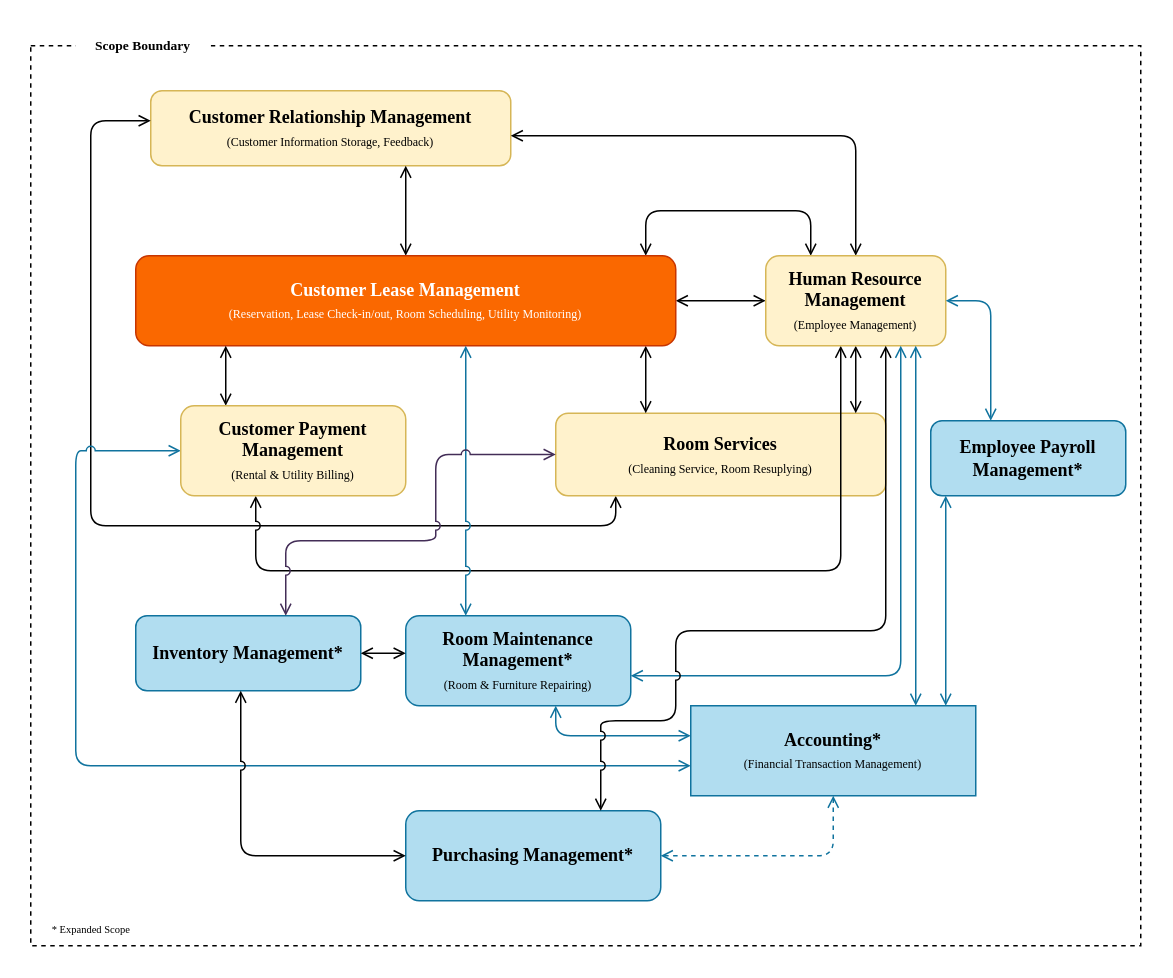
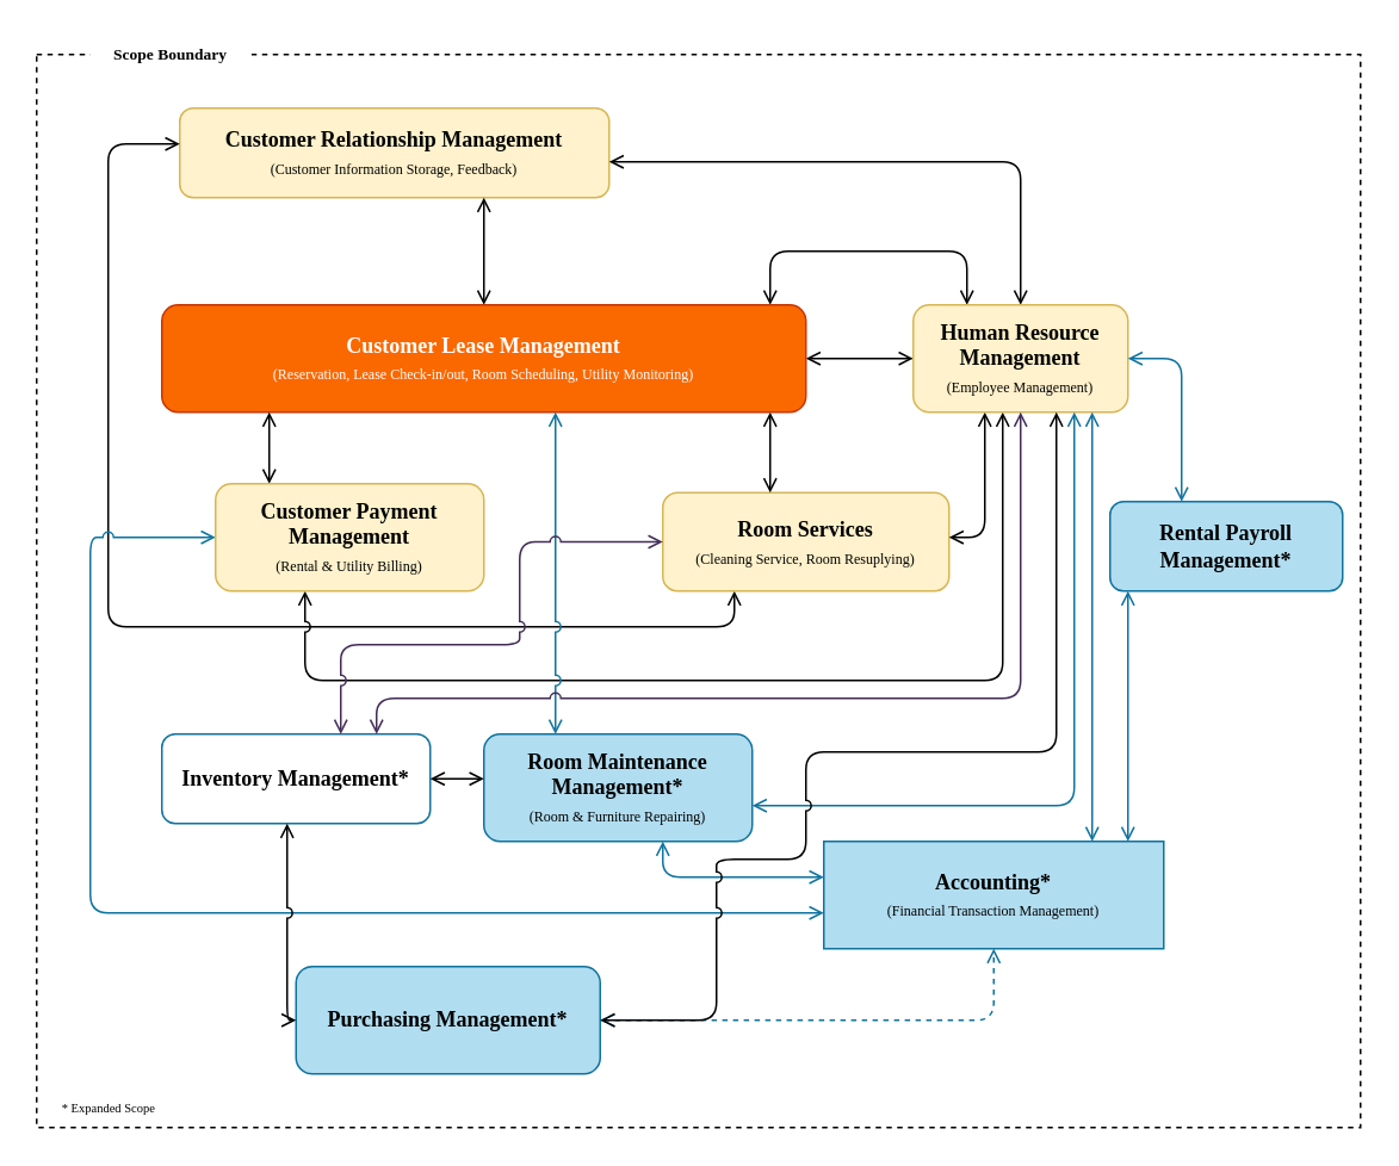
  <mxCell id="0" />
  <mxCell id="1" parent="0" />
  <mxCell id="2" value="" style="rounded=0;whiteSpace=wrap;html=1;fillColor=none;dashed=1;fontFamily=Google Sans;" parent="1" vertex="1"><mxGeometry x="20" y="30" width="740" height="600" as="geometry" /></mxCell>
  <mxCell id="3" value="&lt;b&gt;Customer Relationship Management&lt;/b&gt;&lt;br&gt;&lt;font style=&quot;font-size: 8px&quot;&gt;(Customer Information Storage, Feedback)&lt;/font&gt;" style="rounded=1;whiteSpace=wrap;html=1;fontFamily=Google Sans;fillColor=#fff2cc;strokeColor=#d6b656;" parent="1" vertex="1"><mxGeometry x="100" y="60" width="240" height="50" as="geometry" /></mxCell>
  <mxCell id="4" style="edgeStyle=orthogonalEdgeStyle;rounded=1;orthogonalLoop=1;jettySize=auto;html=1;startArrow=open;startFill=0;endArrow=open;endFill=0;jumpStyle=arc;fontFamily=Google Sans;" parent="1" source="5" target="3" edge="1"><mxGeometry relative="1" as="geometry"><Array as="points"><mxPoint x="410" y="350" /><mxPoint x="60" y="350" /><mxPoint x="60" y="80" /></Array></mxGeometry></mxCell>
- <mxCell id="5" value="&lt;b&gt;Room Services&lt;/b&gt;&lt;br&gt;&lt;font style=&quot;font-size: 8px&quot;&gt;(Cleaning Service, Room Resuplying)&lt;/font&gt;" style="rounded=1;whiteSpace=wrap;html=1;fontFamily=Google Sans;fillColor=#fff2cc;strokeColor=#d6b656;" parent="1" vertex="1"><mxGeometry x="370" y="275" width="220" height="55" as="geometry" /></mxCell>
+ <mxCell id="5" value="&lt;b&gt;Room Services&lt;/b&gt;&lt;br&gt;&lt;font style=&quot;font-size: 8px&quot;&gt;(Cleaning Service, Room Resuplying)&lt;/font&gt;" style="rounded=1;whiteSpace=wrap;html=1;fontFamily=Google Sans;fillColor=#fff2cc;strokeColor=#d6b656;" parent="1" vertex="1"><mxGeometry x="370" y="275" width="160" height="55" as="geometry" /></mxCell>
  <mxCell id="6" style="edgeStyle=orthogonalEdgeStyle;rounded=0;orthogonalLoop=1;jettySize=auto;html=1;startArrow=open;startFill=0;endArrow=open;endFill=0;fontFamily=Google Sans;" parent="1" source="14" target="5" edge="1"><mxGeometry relative="1" as="geometry"><Array as="points"><mxPoint x="430" y="260" /><mxPoint x="430" y="260" /></Array><mxPoint x="410" y="230" as="sourcePoint" /></mxGeometry></mxCell>
  <mxCell id="7" style="edgeStyle=orthogonalEdgeStyle;rounded=0;orthogonalLoop=1;jettySize=auto;html=1;startArrow=open;startFill=0;endArrow=open;endFill=0;fontFamily=Google Sans;" parent="1" source="12" target="14" edge="1"><mxGeometry relative="1" as="geometry"><mxPoint x="470.45" y="200" as="targetPoint" /></mxGeometry></mxCell>
  <mxCell id="8" style="edgeStyle=orthogonalEdgeStyle;rounded=1;orthogonalLoop=1;jettySize=auto;html=1;startArrow=open;startFill=0;endArrow=open;endFill=0;jumpStyle=arc;fontFamily=Google Sans;" parent="1" source="12" target="5" edge="1"><mxGeometry relative="1" as="geometry"><Array as="points"><mxPoint x="550" y="300" /></Array></mxGeometry></mxCell>
  <mxCell id="9" style="edgeStyle=orthogonalEdgeStyle;rounded=1;orthogonalLoop=1;jettySize=auto;html=1;startArrow=open;startFill=0;endArrow=open;endFill=0;jumpStyle=arc;fontFamily=Google Sans;" parent="1" source="12" target="14" edge="1"><mxGeometry relative="1" as="geometry"><Array as="points"><mxPoint x="540" y="140" /><mxPoint x="430" y="140" /></Array></mxGeometry></mxCell>
  <mxCell id="10" style="edgeStyle=orthogonalEdgeStyle;rounded=1;orthogonalLoop=1;jettySize=auto;html=1;startArrow=open;startFill=0;endArrow=open;endFill=0;jumpStyle=arc;fontFamily=Google Sans;" parent="1" source="12" target="17" edge="1"><mxGeometry relative="1" as="geometry"><Array as="points"><mxPoint x="560" y="380" /><mxPoint x="170" y="380" /></Array></mxGeometry></mxCell>
  <mxCell id="11" style="edgeStyle=orthogonalEdgeStyle;rounded=1;orthogonalLoop=1;jettySize=auto;html=1;startArrow=open;startFill=0;endArrow=open;endFill=0;jumpStyle=arc;fontFamily=Google Sans;" parent="1" source="12" target="3" edge="1"><mxGeometry relative="1" as="geometry"><Array as="points"><mxPoint x="570" y="90" /></Array></mxGeometry></mxCell>
  <mxCell id="12" value="Human Resource Management &lt;br&gt;&lt;span style=&quot;font-weight: normal&quot;&gt;&lt;font style=&quot;font-size: 8px&quot;&gt;(Employee Management)&lt;/font&gt;&lt;/span&gt;" style="rounded=1;whiteSpace=wrap;html=1;fontFamily=Google Sans;fontStyle=1;fillColor=#fff2cc;strokeColor=#d6b656;" parent="1" vertex="1"><mxGeometry x="510" y="170" width="120" height="60" as="geometry" /></mxCell>
  <mxCell id="13" style="edgeStyle=orthogonalEdgeStyle;rounded=0;orthogonalLoop=1;jettySize=auto;html=1;startArrow=open;startFill=0;endArrow=open;endFill=0;jumpStyle=arc;fontFamily=Google Sans;" parent="1" source="14" target="3" edge="1"><mxGeometry relative="1" as="geometry"><Array as="points"><mxPoint x="150" y="110" /></Array></mxGeometry></mxCell>
  <mxCell id="14" value="&lt;b&gt;Customer Lease Management&lt;/b&gt;&lt;br&gt;&lt;font style=&quot;font-size: 8px&quot;&gt;(Reservation, Lease Check-in/out,&amp;nbsp;&lt;span&gt;Room Scheduling, Utility Monitoring&lt;/span&gt;)&lt;/font&gt;" style="rounded=1;whiteSpace=wrap;html=1;fontFamily=Google Sans;fillColor=#fa6800;strokeColor=#C73500;fontColor=#ffffff;" parent="1" vertex="1"><mxGeometry x="90" y="170" width="360" height="60" as="geometry" /></mxCell>
  <mxCell id="15" style="edgeStyle=orthogonalEdgeStyle;rounded=0;orthogonalLoop=1;jettySize=auto;html=1;startArrow=open;startFill=0;endArrow=open;endFill=0;jumpStyle=arc;fontFamily=Google Sans;" parent="1" source="17" target="14" edge="1"><mxGeometry relative="1" as="geometry"><Array as="points"><mxPoint x="150" y="240" /><mxPoint x="150" y="240" /></Array></mxGeometry></mxCell>
  <mxCell id="16" style="edgeStyle=orthogonalEdgeStyle;rounded=1;orthogonalLoop=1;jettySize=auto;html=1;startArrow=open;startFill=0;endArrow=open;endFill=0;jumpStyle=arc;fontFamily=Google Sans;fillColor=#b1ddf0;strokeColor=#10739e;" parent="1" source="17" target="20" edge="1"><mxGeometry relative="1" as="geometry"><Array as="points"><mxPoint x="50" y="300" /><mxPoint x="50" y="510" /></Array></mxGeometry></mxCell>
  <mxCell id="17" value="&lt;b&gt;Customer Payment Management&lt;/b&gt;&lt;br&gt;&lt;font style=&quot;font-size: 8px&quot;&gt;(Rental &amp;amp; Utility Billing)&lt;/font&gt;" style="rounded=1;whiteSpace=wrap;html=1;fontFamily=Google Sans;fillColor=#fff2cc;strokeColor=#d6b656;" parent="1" vertex="1"><mxGeometry x="120" y="270" width="150" height="60" as="geometry" /></mxCell>
  <mxCell id="18" style="edgeStyle=orthogonalEdgeStyle;rounded=1;orthogonalLoop=1;jettySize=auto;html=1;startArrow=open;startFill=0;endArrow=open;endFill=0;jumpStyle=arc;fontFamily=Google Sans;fillColor=#b1ddf0;strokeColor=#10739e;" parent="1" source="20" target="12" edge="1"><mxGeometry relative="1" as="geometry"><Array as="points"><mxPoint x="610" y="330" /><mxPoint x="610" y="330" /></Array></mxGeometry></mxCell>
  <mxCell id="19" style="edgeStyle=orthogonalEdgeStyle;rounded=1;orthogonalLoop=1;jettySize=auto;html=1;startArrow=open;startFill=0;endArrow=open;endFill=0;fontFamily=Google Sans;fillColor=#b1ddf0;strokeColor=#10739e;" parent="1" source="20" target="22" edge="1"><mxGeometry relative="1" as="geometry"><Array as="points"><mxPoint x="630" y="360" /><mxPoint x="630" y="360" /></Array></mxGeometry></mxCell>
  <mxCell id="20" value="Accounting*&lt;br&gt;&lt;span style=&quot;font-weight: normal&quot;&gt;&lt;font style=&quot;font-size: 8px&quot;&gt;(Financial Transaction Management)&lt;/font&gt;&lt;/span&gt;" style="whiteSpace=wrap;html=1;fontFamily=Google Sans;fontStyle=1;fillColor=#b1ddf0;strokeColor=#10739e;rounded=0;" parent="1" vertex="1"><mxGeometry x="460" y="470" width="190" height="60" as="geometry" /></mxCell>
  <mxCell id="21" style="edgeStyle=orthogonalEdgeStyle;rounded=1;orthogonalLoop=1;jettySize=auto;html=1;startArrow=open;startFill=0;endArrow=open;endFill=0;jumpStyle=arc;fontFamily=Google Sans;fillColor=#b1ddf0;strokeColor=#10739e;" parent="1" source="22" target="12" edge="1"><mxGeometry relative="1" as="geometry"><Array as="points"><mxPoint x="660" y="200" /></Array></mxGeometry></mxCell>
- <mxCell id="22" value="Employee Payroll Management*" style="rounded=1;whiteSpace=wrap;html=1;fontFamily=Google Sans;fontStyle=1;fillColor=#b1ddf0;strokeColor=#10739e;" parent="1" vertex="1"><mxGeometry x="620" y="280" width="130" height="50" as="geometry" /></mxCell>
+ <mxCell id="22" value="Rental Payroll Management*" style="rounded=1;whiteSpace=wrap;html=1;fontFamily=Google Sans;fontStyle=1;fillColor=#b1ddf0;strokeColor=#10739e;" parent="1" vertex="1"><mxGeometry x="620" y="280" width="130" height="50" as="geometry" /></mxCell>
  <mxCell id="23" style="edgeStyle=orthogonalEdgeStyle;rounded=1;orthogonalLoop=1;jettySize=auto;html=1;startArrow=open;startFill=0;endArrow=open;endFill=0;jumpStyle=arc;fontFamily=Google Sans;fillColor=#b1ddf0;strokeColor=#10739e;" parent="1" source="25" edge="1"><mxGeometry relative="1" as="geometry"><Array as="points"><mxPoint x="310" y="320" /><mxPoint x="310" y="320" /></Array><mxPoint x="310" y="230" as="targetPoint" /></mxGeometry></mxCell>
  <mxCell id="24" style="edgeStyle=orthogonalEdgeStyle;rounded=1;jumpStyle=arc;orthogonalLoop=1;jettySize=auto;html=1;startArrow=open;startFill=0;endArrow=open;endFill=0;fontFamily=Google Sans;fillColor=#b1ddf0;strokeColor=#10739e;" parent="1" source="25" target="20" edge="1"><mxGeometry relative="1" as="geometry"><Array as="points"><mxPoint x="370" y="490" /></Array></mxGeometry></mxCell>
  <mxCell id="25" value="Room Maintenance Management*&lt;br&gt;&lt;font style=&quot;font-size: 8px ; font-weight: normal&quot;&gt;(Room &amp;amp; Furniture Repairing)&lt;/font&gt;" style="rounded=1;whiteSpace=wrap;html=1;fontFamily=Google Sans;fontStyle=1;fillColor=#b1ddf0;strokeColor=#10739e;" parent="1" vertex="1"><mxGeometry x="270" y="410" width="150" height="60" as="geometry" /></mxCell>
  <mxCell id="26" style="edgeStyle=orthogonalEdgeStyle;rounded=1;orthogonalLoop=1;jettySize=auto;html=1;startArrow=open;startFill=0;endArrow=open;endFill=0;jumpStyle=arc;fontFamily=Google Sans;fillColor=#b1ddf0;strokeColor=#10739e;" parent="1" source="25" target="12" edge="1"><mxGeometry relative="1" as="geometry"><mxPoint x="590.333" y="470" as="sourcePoint" /><mxPoint x="590.333" y="240" as="targetPoint" /><Array as="points"><mxPoint x="600" y="450" /></Array></mxGeometry></mxCell>
  <mxCell id="27" value="Scope Boundary" style="text;html=1;strokeColor=none;fillColor=#ffffff;align=center;verticalAlign=middle;whiteSpace=wrap;rounded=0;fontFamily=Roboto Mono;fontSize=9;fontStyle=1" parent="1" vertex="1"><mxGeometry x="50" y="20" width="90" height="20" as="geometry" /></mxCell>
  <mxCell id="28" value="* Expanded Scope" style="text;html=1;align=center;verticalAlign=middle;resizable=0;points=[];autosize=1;fontSize=7;fontFamily=Roboto Mono;" parent="1" vertex="1"><mxGeometry x="20" y="615" width="80" height="10" as="geometry" /></mxCell>
- <mxCell id="29" value="Inventory Management*" style="rounded=1;whiteSpace=wrap;html=1;fontFamily=Google Sans;fontStyle=1;fillColor=#b1ddf0;strokeColor=#10739e;" parent="1" vertex="1"><mxGeometry x="90" y="410" width="150" height="50" as="geometry" /></mxCell>
+ <mxCell id="29" value="Inventory Management*" style="rounded=1;whiteSpace=wrap;html=1;fontFamily=Google Sans;fontStyle=1;fillColor=#ffffff;strokeColor=#10739e;" parent="1" vertex="1"><mxGeometry x="90" y="410" width="150" height="50" as="geometry" /></mxCell>
+ <mxCell id="30" style="edgeStyle=orthogonalEdgeStyle;rounded=1;orthogonalLoop=1;jettySize=auto;html=1;startArrow=open;startFill=0;endArrow=open;endFill=0;jumpStyle=arc;fontFamily=Google Sans;fillColor=#76608a;strokeColor=#432D57;" parent="1" source="12" target="29" edge="1"><mxGeometry relative="1" as="geometry"><Array as="points"><mxPoint x="570" y="390" /><mxPoint x="210" y="390" /></Array><mxPoint x="570" y="240" as="sourcePoint" /><mxPoint x="205" y="340" as="targetPoint" /></mxGeometry></mxCell>
  <mxCell id="31" style="edgeStyle=orthogonalEdgeStyle;rounded=1;orthogonalLoop=1;jettySize=auto;html=1;startArrow=open;startFill=0;endArrow=open;endFill=0;jumpStyle=arc;fontFamily=Google Sans;fillColor=#76608a;strokeColor=#432D57;" parent="1" source="5" target="29" edge="1"><mxGeometry relative="1" as="geometry"><Array as="points"><mxPoint x="290" y="302" /><mxPoint x="290" y="360" /><mxPoint x="190" y="360" /></Array><mxPoint x="270" y="340" as="sourcePoint" /><mxPoint x="250" y="410" as="targetPoint" /></mxGeometry></mxCell>
  <mxCell id="32" style="edgeStyle=orthogonalEdgeStyle;rounded=1;orthogonalLoop=1;jettySize=auto;html=1;startArrow=open;startFill=0;endArrow=open;endFill=0;jumpStyle=arc;fontFamily=Google Sans;" parent="1" source="25" target="29" edge="1"><mxGeometry relative="1" as="geometry"><Array as="points"><mxPoint x="260" y="435" /><mxPoint x="260" y="435" /></Array><mxPoint x="239.999" y="460" as="sourcePoint" /><mxPoint x="219.97" y="530" as="targetPoint" /></mxGeometry></mxCell>
- <mxCell id="33" value="Purchasing Management*" style="rounded=1;whiteSpace=wrap;html=1;fontFamily=Google Sans;fontStyle=1;fillColor=#b1ddf0;strokeColor=#10739e;" parent="1" vertex="1"><mxGeometry x="270" y="540" width="170" height="60" as="geometry" /></mxCell>
+ <mxCell id="33" value="Purchasing Management*" style="rounded=1;whiteSpace=wrap;html=1;fontFamily=Google Sans;fontStyle=1;fillColor=#b1ddf0;strokeColor=#10739e;" parent="1" vertex="1"><mxGeometry x="165" y="540" width="170" height="60" as="geometry" /></mxCell>
  <mxCell id="34" style="edgeStyle=orthogonalEdgeStyle;rounded=1;jumpStyle=arc;orthogonalLoop=1;jettySize=auto;html=1;startArrow=open;startFill=0;endArrow=open;endFill=0;fontFamily=Google Sans;fillColor=#b1ddf0;strokeColor=#10739e;dashed=1;" parent="1" source="33" target="20" edge="1"><mxGeometry relative="1" as="geometry"><Array as="points"><mxPoint x="555" y="570" /></Array><mxPoint x="500.004" y="580" as="sourcePoint" /><mxPoint x="589.97" y="600" as="targetPoint" /></mxGeometry></mxCell>
  <mxCell id="35" style="edgeStyle=orthogonalEdgeStyle;rounded=1;orthogonalLoop=1;jettySize=auto;html=1;startArrow=open;startFill=0;endArrow=open;endFill=0;jumpStyle=arc;fontFamily=Google Sans;" parent="1" source="33" target="29" edge="1"><mxGeometry relative="1" as="geometry"><Array as="points"><mxPoint x="160" y="570" /></Array><mxPoint x="280" y="445" as="sourcePoint" /><mxPoint x="250" y="445" as="targetPoint" /></mxGeometry></mxCell>
  <mxCell id="36" style="edgeStyle=orthogonalEdgeStyle;rounded=1;orthogonalLoop=1;jettySize=auto;html=1;startArrow=open;startFill=0;endArrow=open;endFill=0;jumpStyle=arc;fontFamily=Google Sans;" parent="1" source="12" target="33" edge="1"><mxGeometry relative="1" as="geometry"><Array as="points"><mxPoint x="590" y="420" /><mxPoint x="450" y="420" /><mxPoint x="450" y="480" /><mxPoint x="400" y="480" /></Array><mxPoint x="280" y="580" as="sourcePoint" /><mxPoint x="170.034" y="470" as="targetPoint" /></mxGeometry></mxCell>
